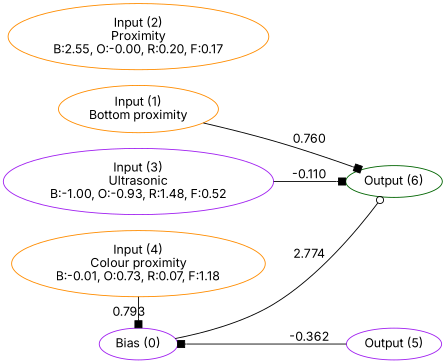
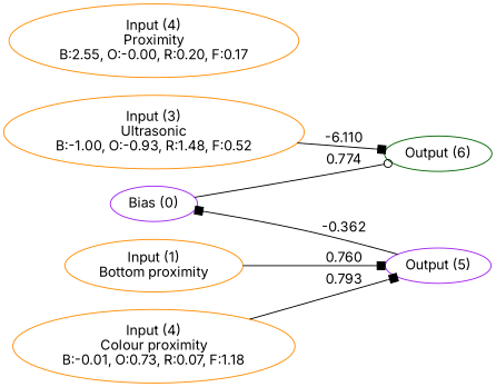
  digraph {
    fontname=Inter
    rankdir=LR
    node [color=purple fontname=Inter]
    edge [arrowhead=box fontname=Inter]
    n1 [label="Bias (0)"]
    n2 [color=darkorange label="Input (1)\nBottom proximity"]
-   n3 [color=darkorange label="Input (2)\nProximity\nB:2.55, O:-0.00, R:0.20, F:0.17"]
-   n4 [label="Input (3)\nUltrasonic\nB:-1.00, O:-0.93, R:1.48, F:0.52"]
+   n3 [color=darkorange label="Input (4)\nProximity\nB:2.55, O:-0.00, R:0.20, F:0.17"]
+   n4 [color=darkorange label="Input (3)\nUltrasonic\nB:-1.00, O:-0.93, R:1.48, F:0.52"]
    n5 [color=darkorange label="Input (4)\nColour proximity\nB:-0.01, O:0.73, R:0.07, F:1.18"]
    n6 [label="Output (5)"]
    n7 [color=darkgreen label="Output (6)"]
    subgraph sub_1 {
      rank=same
      n1
      n2
      n3
      n4
      n5
    }
    subgraph sub_2 {
      rank=same
      n6
      n7
    }
-   n1 -> n7 [arrowhead=odot label=2.774]
-   n2 -> n7 [label=0.760]
-   n4 -> n7 [label=-0.110]
-   n5 -> n1 [label=0.793]
+   n1 -> n7 [arrowhead=odot label=0.774]
+   n2 -> n6 [label=0.760]
+   n4 -> n7 [label=-6.110]
+   n5 -> n6 [label=0.793]
    n6 -> n1 [label=-0.362]
  }
